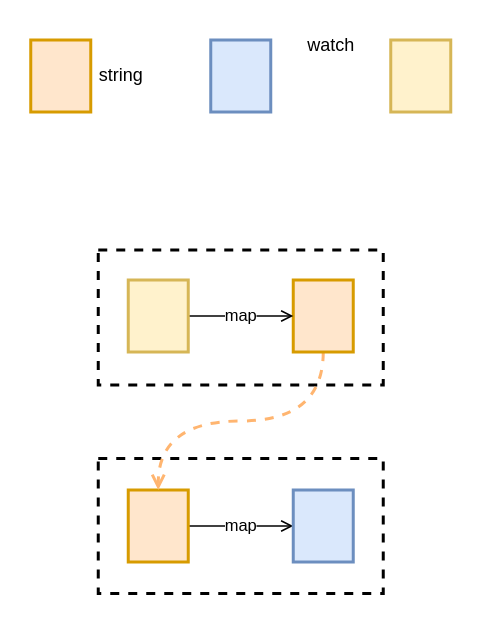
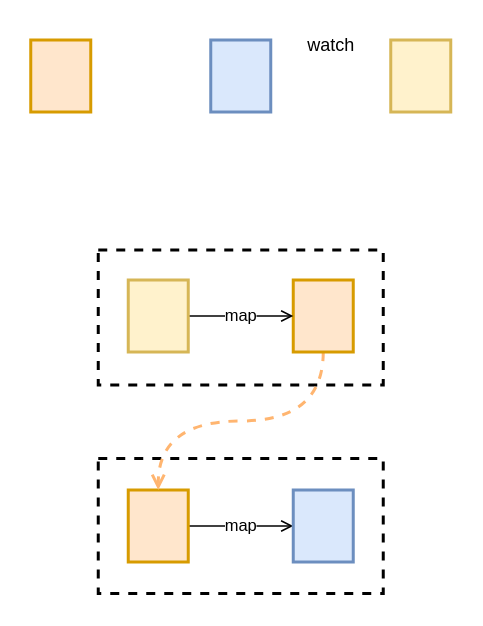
  <mxCell id="0" />
  <mxCell id="1" parent="0" />
  <mxCell id="2" value="" style="rounded=0;whiteSpace=wrap;html=1;strokeWidth=2;fontSize=17;fillColor=none;dashed=1;" vertex="1" parent="1"><mxGeometry x="65" y="305" width="190" height="90" as="geometry" /></mxCell>
  <mxCell id="3" value="" style="rounded=0;whiteSpace=wrap;html=1;strokeWidth=2;fontSize=17;fillColor=none;dashed=1;" vertex="1" parent="1"><mxGeometry x="65" y="166" width="190" height="90" as="geometry" /></mxCell>
  <mxCell id="4" value="" style="rounded=0;whiteSpace=wrap;html=1;strokeWidth=2;fontSize=17;fillColor=#ffe6cc;strokeColor=#d79b00;" vertex="1" parent="1"><mxGeometry x="20" y="26" width="40" height="48" as="geometry" /></mxCell>
- <mxCell id="5" value="string" style="text;html=1;align=center;verticalAlign=middle;resizable=0;points=[];autosize=1;strokeColor=none;" vertex="1" parent="1"><mxGeometry x="60" y="40" width="40" height="20" as="geometry" /></mxCell>
  <mxCell id="6" value="map" style="edgeStyle=orthogonalEdgeStyle;rounded=0;orthogonalLoop=1;jettySize=auto;html=1;exitX=1;exitY=0.5;exitDx=0;exitDy=0;entryX=0;entryY=0.5;entryDx=0;entryDy=0;endArrow=open;endFill=0;" edge="1" parent="1" source="7" target="8"><mxGeometry relative="1" as="geometry" /></mxCell>
  <mxCell id="7" value="" style="rounded=0;whiteSpace=wrap;html=1;strokeWidth=2;fontSize=17;fillColor=#ffe6cc;strokeColor=#d79b00;" vertex="1" parent="1"><mxGeometry x="85" y="326" width="40" height="48" as="geometry" /></mxCell>
  <mxCell id="8" value="" style="rounded=0;whiteSpace=wrap;html=1;strokeWidth=2;fontSize=17;fillColor=#dae8fc;strokeColor=#6c8ebf;" vertex="1" parent="1"><mxGeometry x="195" y="326" width="40" height="48" as="geometry" /></mxCell>
  <mxCell id="9" value="" style="rounded=0;whiteSpace=wrap;html=1;strokeWidth=2;fontSize=17;fillColor=#dae8fc;strokeColor=#6c8ebf;" vertex="1" parent="1"><mxGeometry x="140" y="26" width="40" height="48" as="geometry" /></mxCell>
  <mxCell id="10" value="watch" style="text;html=1;align=center;verticalAlign=middle;resizable=0;points=[];autosize=1;strokeColor=none;" vertex="1" parent="1"><mxGeometry x="195" y="20" width="50" height="20" as="geometry" /></mxCell>
  <mxCell id="11" style="edgeStyle=orthogonalEdgeStyle;rounded=0;orthogonalLoop=1;jettySize=auto;html=1;exitX=0.5;exitY=1;exitDx=0;exitDy=0;entryX=0.5;entryY=0;entryDx=0;entryDy=0;endArrow=open;endFill=0;curved=1;strokeWidth=2;dashed=1;fillColor=#ffe6cc;strokeColor=#FFB570;" edge="1" parent="1" source="12" target="7"><mxGeometry relative="1" as="geometry" /></mxCell>
  <mxCell id="12" value="" style="rounded=0;whiteSpace=wrap;html=1;strokeWidth=2;fontSize=17;fillColor=#ffe6cc;strokeColor=#d79b00;" vertex="1" parent="1"><mxGeometry x="195" y="186" width="40" height="48" as="geometry" /></mxCell>
  <mxCell id="13" value="" style="rounded=0;whiteSpace=wrap;html=1;strokeWidth=2;fontSize=17;fillColor=#fff2cc;strokeColor=#d6b656;" vertex="1" parent="1"><mxGeometry x="260" y="26" width="40" height="48" as="geometry" /></mxCell>
  <mxCell id="14" value="map" style="edgeStyle=orthogonalEdgeStyle;rounded=0;orthogonalLoop=1;jettySize=auto;html=1;exitX=1;exitY=0.5;exitDx=0;exitDy=0;entryX=0;entryY=0.5;entryDx=0;entryDy=0;endArrow=open;endFill=0;" edge="1" parent="1" source="15" target="12"><mxGeometry relative="1" as="geometry" /></mxCell>
  <mxCell id="15" value="" style="rounded=0;whiteSpace=wrap;html=1;strokeWidth=2;fontSize=17;fillColor=#fff2cc;strokeColor=#d6b656;" vertex="1" parent="1"><mxGeometry x="85" y="186" width="40" height="48" as="geometry" /></mxCell>
